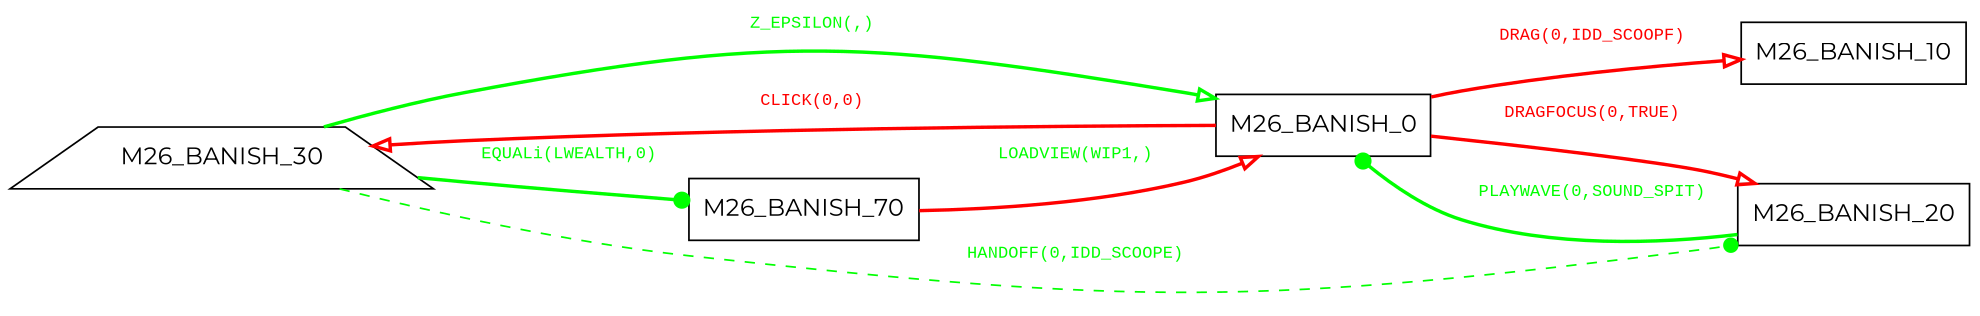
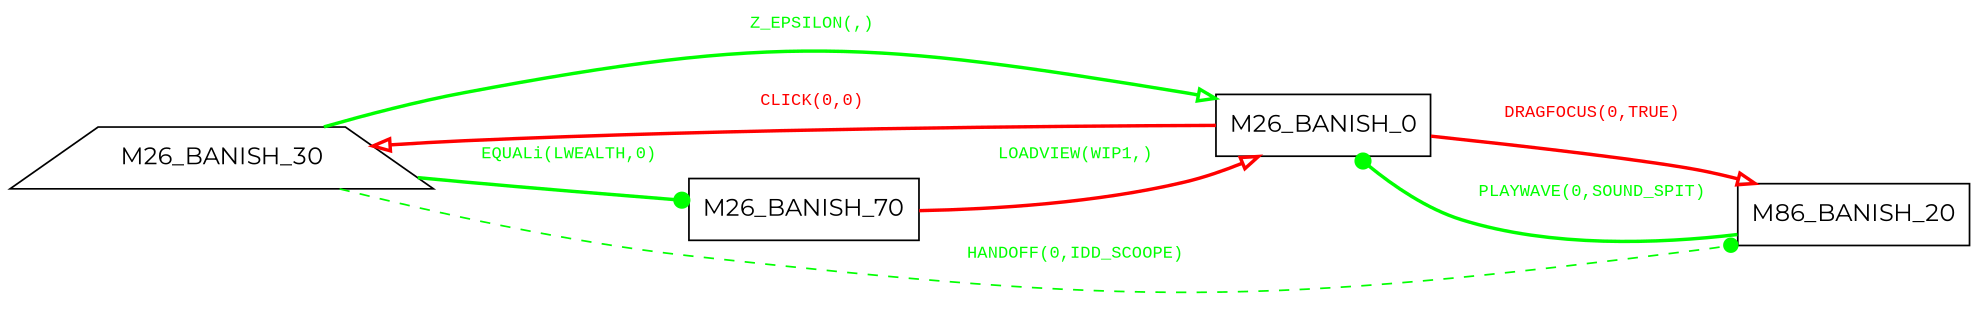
  digraph {
    fontname=Montserrat
    rankdir=LR
    node [fontname=Montserrat shape=box]
    edge [arrowhead=onormal color=green fontcolor=green fontname=Montserrat style=bold]
    M26_BANISH_30 [shape=trapezium]
    M26_BANISH_0
-   M26_BANISH_10
-   M26_BANISH_20
+   M26_BANISH_20 [label=M86_BANISH_20]
    M26_BANISH_70
    M26_BANISH_30 -> M26_BANISH_0 [label=< <font face="Courier New" point-size="10"> Z_EPSILON(,)<br/> </font>>]
    M26_BANISH_30 -> M26_BANISH_20 [arrowhead=dot label=< <font face="Courier New" point-size="10"> HANDOFF(0,IDD_SCOOPE)<br/> </font>> style=dashed]
    M26_BANISH_30 -> M26_BANISH_70 [arrowhead=dot label=< <font face="Courier New" point-size="10"> EQUALi(LWEALTH,0)<br/> </font>>]
    M26_BANISH_0 -> M26_BANISH_30 [color=red fontcolor=red label=< <font face="Courier New" point-size="10"> CLICK(0,0)<br/> </font>>]
-   M26_BANISH_0 -> M26_BANISH_10 [color=red fontcolor=red label=< <font face="Courier New" point-size="10"> DRAG(0,IDD_SCOOPF)<br/> </font>>]
    M26_BANISH_0 -> M26_BANISH_20 [color=red fontcolor=red label=< <font face="Courier New" point-size="10"> DRAGFOCUS(0,TRUE)<br/> </font>>]
    M26_BANISH_20 -> M26_BANISH_0 [arrowhead=dot label=< <font face="Courier New" point-size="10"> PLAYWAVE(0,SOUND_SPIT)<br/> </font>>]
    M26_BANISH_70 -> M26_BANISH_0 [color=red label=< <font face="Courier New" point-size="10"> LOADVIEW(WIP1,)<br/> </font>>]
  }
